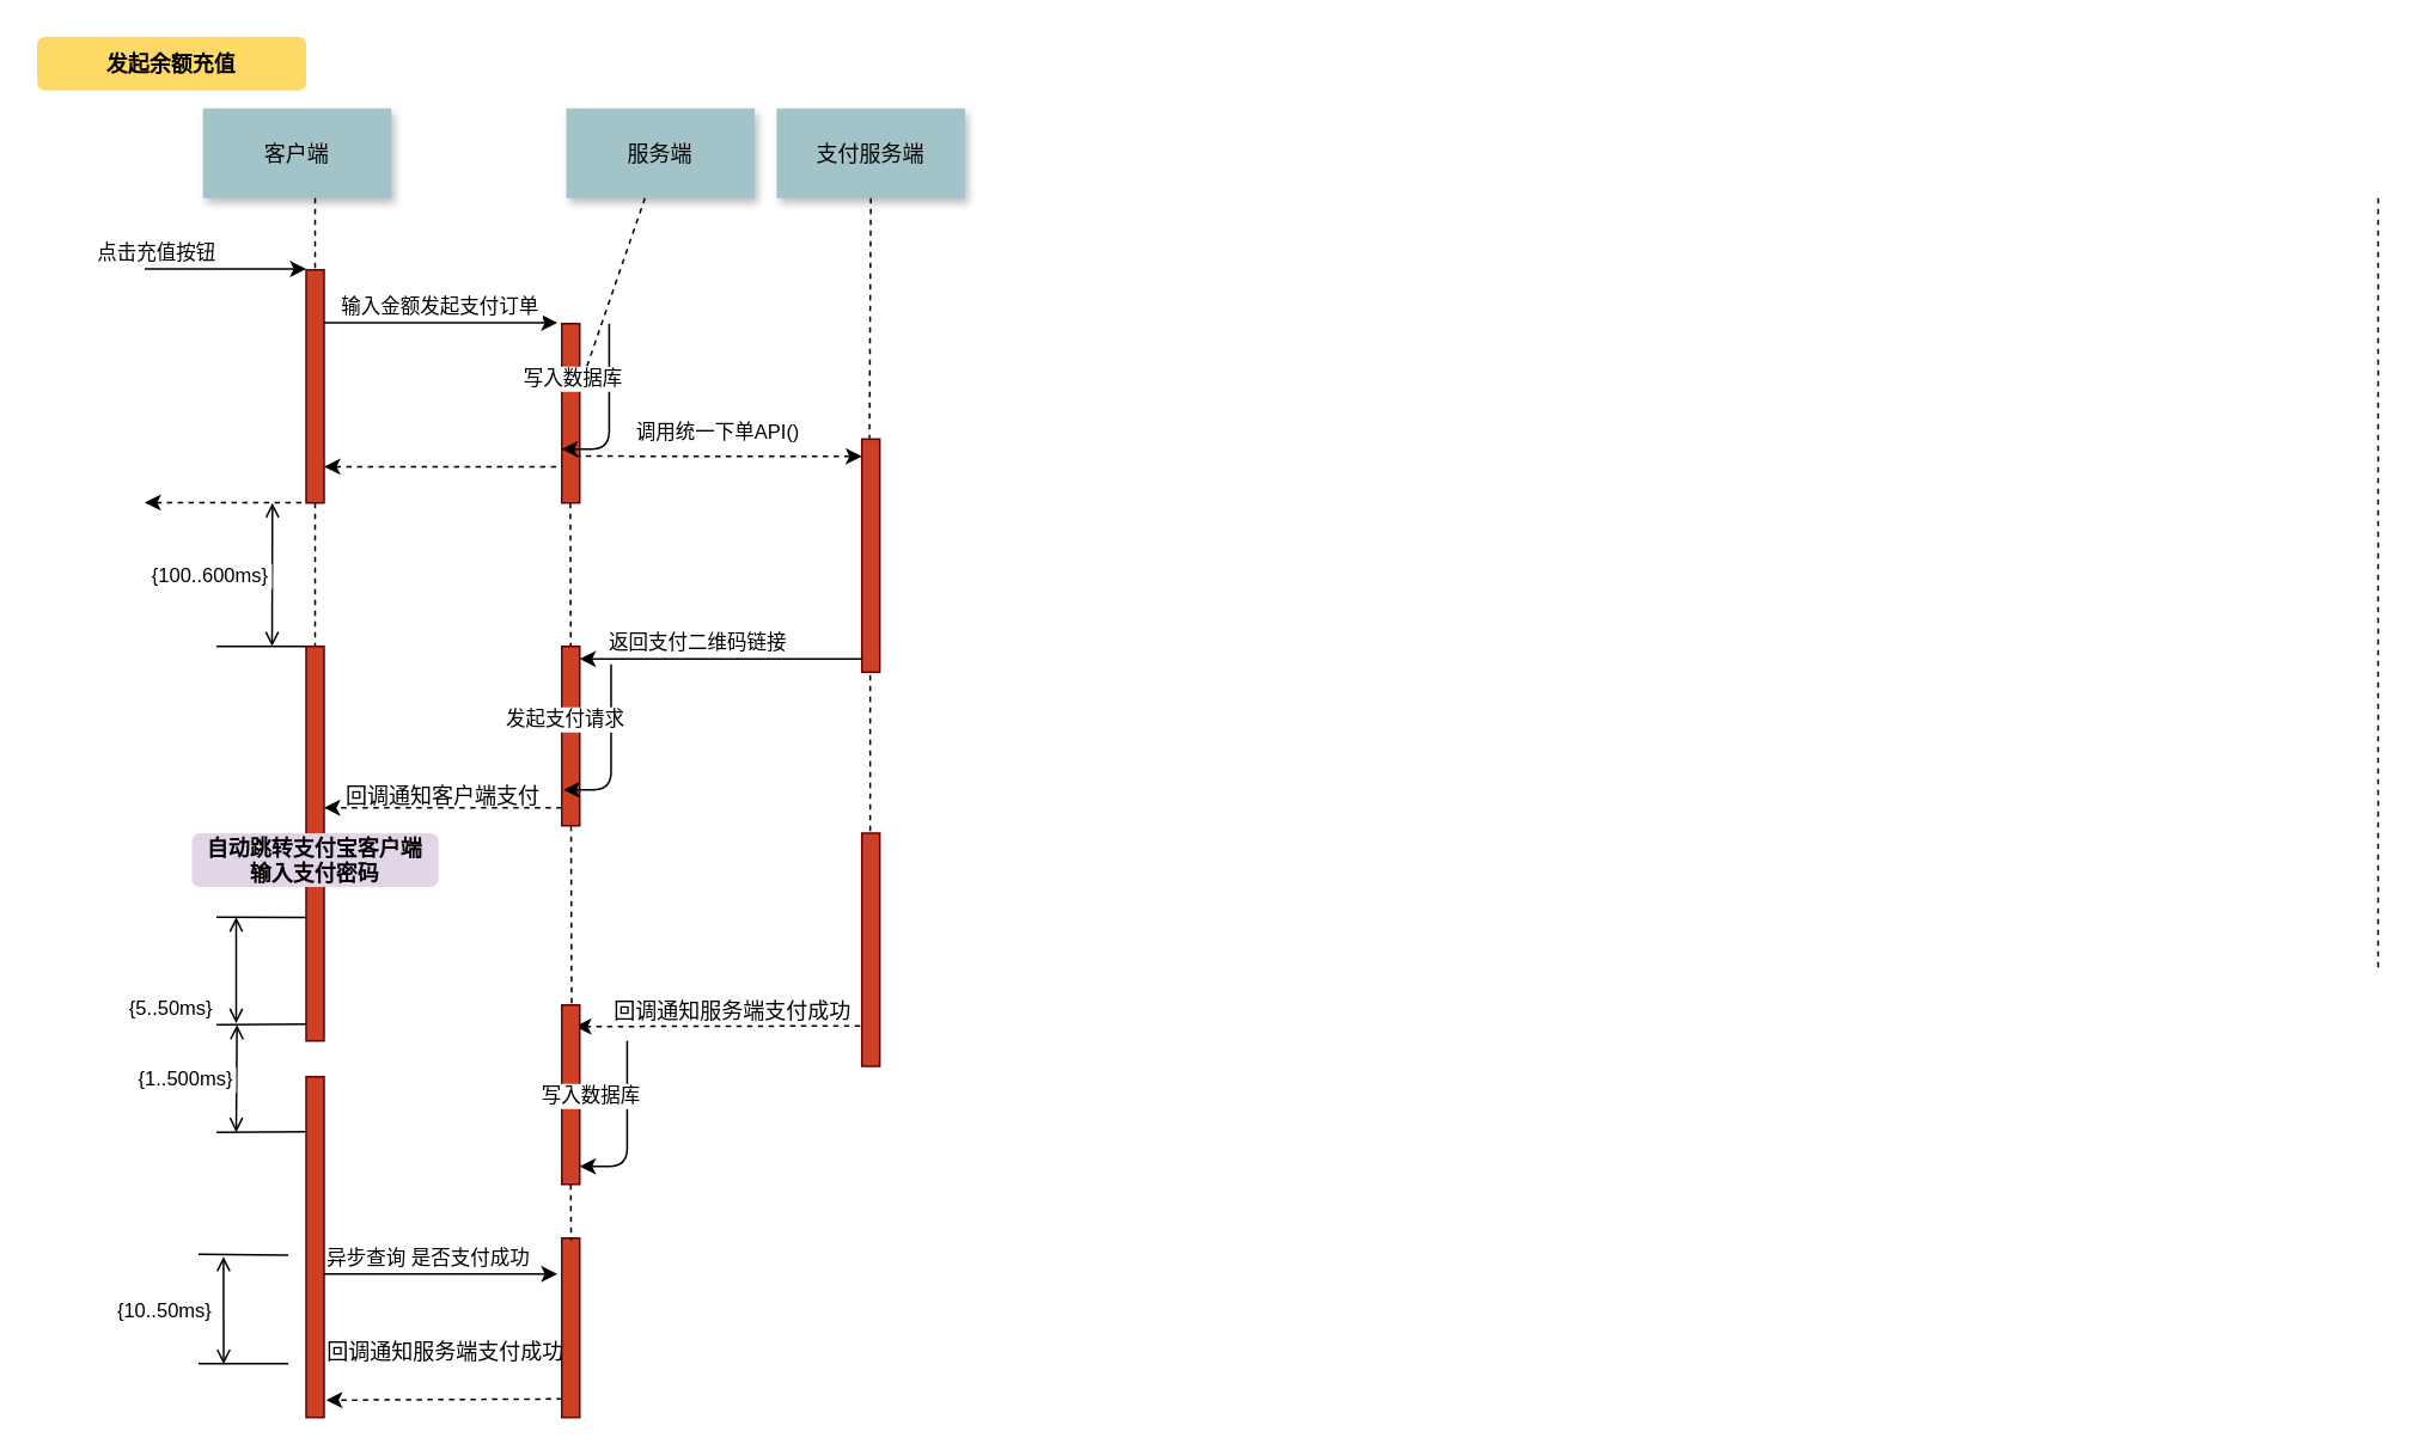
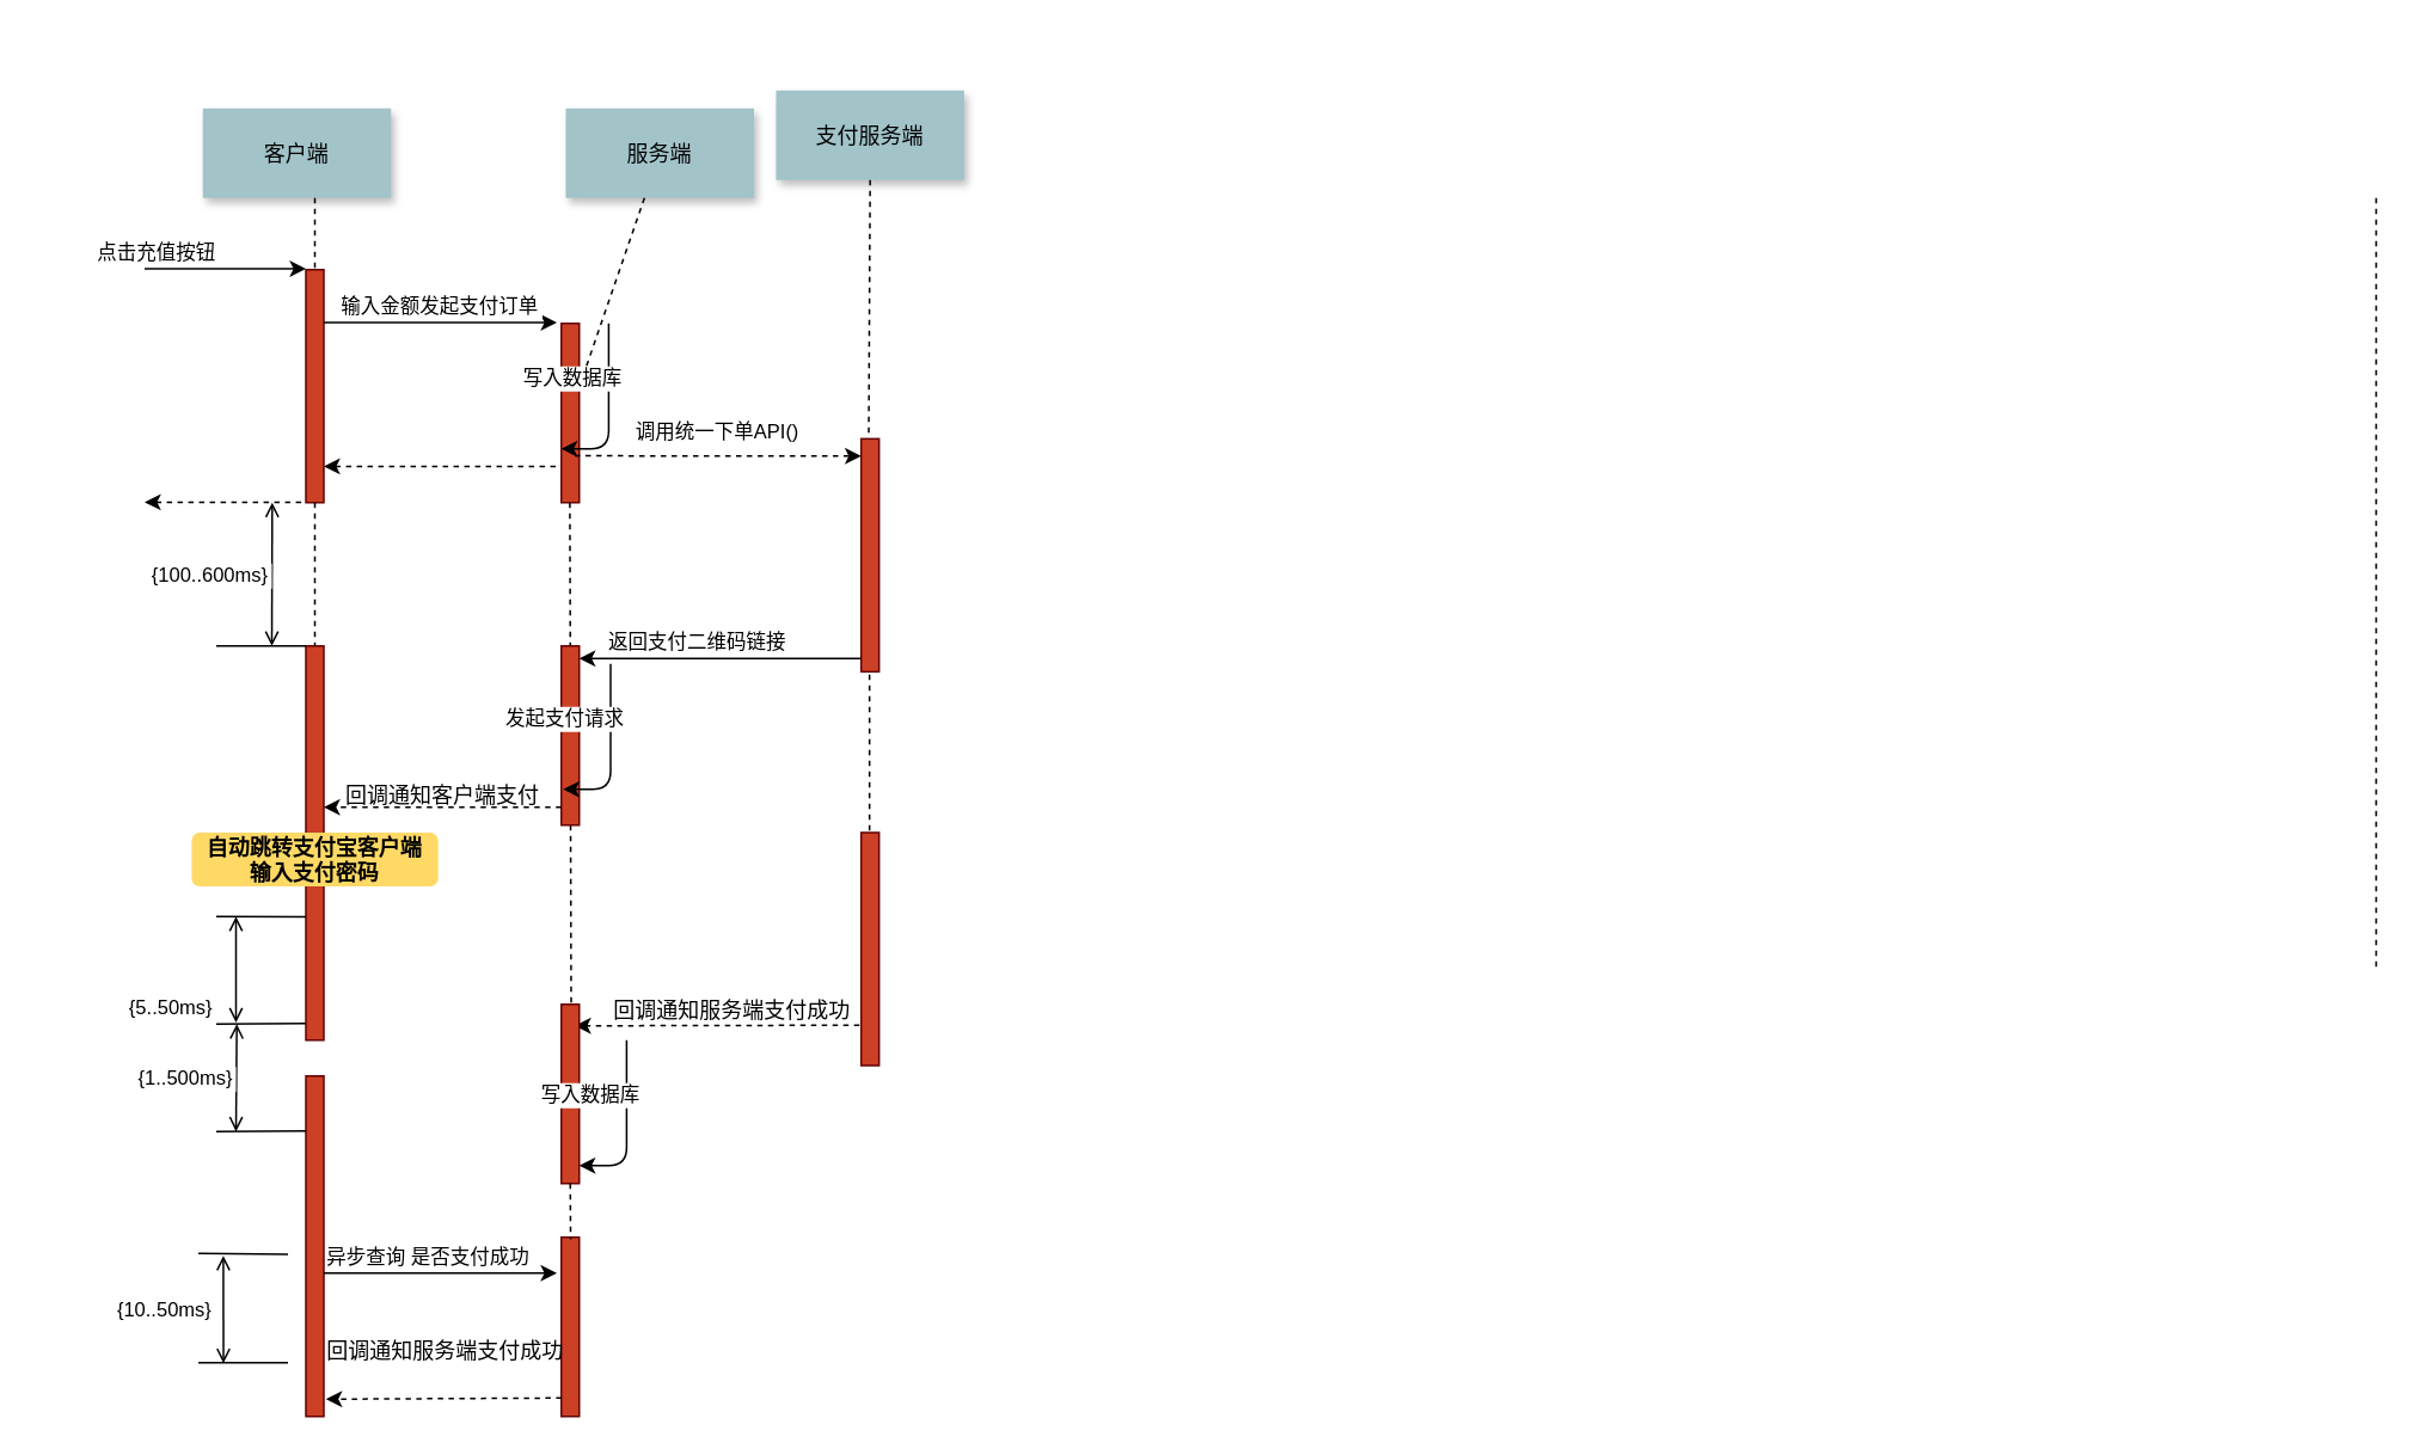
  <mxCell id="0" />
  <mxCell id="1" parent="0" />
  <mxCell id="2" value="" style="edgeStyle=none;endArrow=none;dashed=1" edge="1" parent="1"><mxGeometry x="543.511" y="369.697" width="100" height="100" as="geometry"><mxPoint x="484.44" y="310" as="sourcePoint" /><mxPoint x="484.44" y="494.167" as="targetPoint" /></mxGeometry></mxCell>
  <mxCell id="3" value="" style="fillColor=#CC4125;strokeColor=#660000" parent="1" vertex="1"><mxGeometry x="170" y="150" width="10" height="130" as="geometry" /></mxCell>
  <mxCell id="4" value="点击充值按钮 " style="edgeStyle=none;verticalLabelPosition=top;verticalAlign=bottom;labelPosition=left;align=right" parent="1" edge="1"><mxGeometry x="110" y="49.5" width="100" height="100" as="geometry"><mxPoint x="80" y="149.5" as="sourcePoint" /><mxPoint x="170" y="149.5" as="targetPoint" /></mxGeometry></mxCell>
  <mxCell id="5" value="客户端" style="shadow=1;fillColor=#A2C4C9;strokeColor=none" parent="1" vertex="1"><mxGeometry x="112.5" y="60" width="105" height="50" as="geometry" /></mxCell>
  <mxCell id="6" value="" style="fillColor=#CC4125;strokeColor=#660000" parent="1" vertex="1"><mxGeometry x="312.5" y="180" width="10" height="100" as="geometry" /></mxCell>
  <mxCell id="7" value="服务端" style="shadow=1;fillColor=#A2C4C9;strokeColor=none" parent="1" vertex="1"><mxGeometry x="315" y="60" width="105" height="50" as="geometry" /></mxCell>
  <mxCell id="8" value="" style="edgeStyle=none;endArrow=none;dashed=1" parent="1" source="7" target="6" edge="1"><mxGeometry x="272.335" y="165" width="100" height="100" as="geometry"><mxPoint x="317.259" y="110" as="sourcePoint" /><mxPoint x="317.576" y="165" as="targetPoint" /></mxGeometry></mxCell>
  <mxCell id="9" value="输入金额发起支付订单" style="edgeStyle=none;verticalLabelPosition=top;verticalAlign=bottom" parent="1" edge="1"><mxGeometry x="220" y="92" width="100" height="100" as="geometry"><mxPoint x="180" y="179.5" as="sourcePoint" /><mxPoint x="310" y="179.5" as="targetPoint" /></mxGeometry></mxCell>
  <mxCell id="10" value="" style="edgeStyle=none;verticalLabelPosition=top;verticalAlign=bottom;endArrow=none;startArrow=classic;dashed=1" parent="1" edge="1"><mxGeometry x="220" y="172.259" width="100" height="100" as="geometry"><mxPoint x="180" y="259.759" as="sourcePoint" /><mxPoint x="310" y="259.759" as="targetPoint" /></mxGeometry></mxCell>
  <mxCell id="11" value="" style="edgeStyle=none;verticalLabelPosition=top;verticalAlign=bottom;labelPosition=left;align=right;endArrow=none;startArrow=classic;dashed=1" parent="1" edge="1"><mxGeometry x="110" y="179.759" width="100" height="100" as="geometry"><mxPoint x="80" y="279.759" as="sourcePoint" /><mxPoint x="170" y="279.759" as="targetPoint" /></mxGeometry></mxCell>
  <mxCell id="12" value="调用统一下单API()" style="edgeStyle=none;verticalLabelPosition=top;verticalAlign=bottom;dashed=1;exitX=0.75;exitY=0.739;exitDx=0;exitDy=0;exitPerimeter=0;" parent="1" edge="1" source="6"><mxGeometry width="100" height="100" as="geometry"><mxPoint x="369.78" y="253.996" as="sourcePoint" /><mxPoint x="479.78" y="253.996" as="targetPoint" /><mxPoint y="-4" as="offset" /></mxGeometry></mxCell>
- <mxCell id="13" value="支付服务端" style="shadow=1;fillColor=#A2C4C9;strokeColor=none" parent="1" vertex="1"><mxGeometry x="432.284" y="60" width="105" height="50" as="geometry" /></mxCell>
+ <mxCell id="13" value="支付服务端" style="shadow=1;fillColor=#A2C4C9;strokeColor=none" parent="1" vertex="1"><mxGeometry x="432.284" y="50" width="105" height="50" as="geometry" /></mxCell>
  <mxCell id="14" value="" style="fillColor=#CC4125;strokeColor=#660000" parent="1" vertex="1"><mxGeometry x="479.784" y="244.394" width="10" height="130" as="geometry" /></mxCell>
  <mxCell id="15" value="" style="edgeStyle=elbowEdgeStyle;elbow=horizontal;endArrow=none;dashed=1" parent="1" source="5" target="3" edge="1"><mxGeometry x="230.0" y="310" width="100" height="100" as="geometry"><mxPoint x="200" y="410" as="sourcePoint" /><mxPoint x="300" y="310" as="targetPoint" /></mxGeometry></mxCell>
  <mxCell id="16" value="" style="fillColor=#CC4125;strokeColor=#660000" parent="1" vertex="1"><mxGeometry x="170" y="360" width="10" height="220" as="geometry" /></mxCell>
  <mxCell id="17" value="返回支付二维码链接" style="edgeStyle=elbowEdgeStyle;elbow=vertical;dashed=0;verticalLabelPosition=top;verticalAlign=bottom;align=right" parent="1" source="14" target="38" edge="1"><mxGeometry width="100" height="100" as="geometry"><mxPoint x="470" y="310" as="sourcePoint" /><mxPoint x="330" y="367" as="targetPoint" /><Array as="points" /><mxPoint x="39" as="offset" /></mxGeometry></mxCell>
  <mxCell id="18" value="" style="edgeStyle=none;dashed=1;endArrow=none" parent="1" source="3" target="16" edge="1"><mxGeometry x="50" y="300" width="100" height="100" as="geometry"><mxPoint x="20" y="400" as="sourcePoint" /><mxPoint x="120" y="300" as="targetPoint" /></mxGeometry></mxCell>
  <mxCell id="19" value="" style="edgeStyle=elbowEdgeStyle;elbow=vertical;endArrow=none" parent="1" source="16" edge="1"><mxGeometry x="60" y="310" width="100" height="100" as="geometry"><mxPoint x="30" y="410" as="sourcePoint" /><mxPoint x="120" y="360" as="targetPoint" /></mxGeometry></mxCell>
  <mxCell id="20" value="{100..600ms}" style="edgeStyle=elbowEdgeStyle;elbow=horizontal;startArrow=open;endArrow=open;labelPosition=left;align=right" parent="1" edge="1"><mxGeometry x="61.206" y="290" width="100" height="100" as="geometry"><mxPoint x="151.206" y="280" as="sourcePoint" /><mxPoint x="151.206" y="360" as="targetPoint" /></mxGeometry></mxCell>
  <mxCell id="21" value="" style="edgeStyle=elbowEdgeStyle;elbow=vertical;dashed=1;verticalLabelPosition=bottom;verticalAlign=top;exitX=-0.098;exitY=0.596;exitDx=0;exitDy=0;exitPerimeter=0;" parent="1" edge="1"><mxGeometry x="530" y="579.078" width="100" height="100" as="geometry"><mxPoint x="478.804" y="571.644" as="sourcePoint" /><mxPoint x="320" y="572" as="targetPoint" /><Array as="points"><mxPoint x="370" y="572" /><mxPoint x="480" y="572" /></Array></mxGeometry></mxCell>
  <mxCell id="22" value="" style="edgeStyle=none;endArrow=none;dashed=1" parent="1" edge="1"><mxGeometry x="1174.071" y="210" width="100" height="100" as="geometry"><mxPoint x="1325" y="110" as="sourcePoint" /><mxPoint x="1325" y="540" as="targetPoint" /></mxGeometry></mxCell>
  <mxCell id="23" value="" style="fillColor=#CC4125;strokeColor=#660000" parent="1" vertex="1"><mxGeometry x="170" y="600" width="10" height="190" as="geometry" /></mxCell>
- <mxCell id="24" value="发起余额充值" style="rounded=1;fontStyle=1;fillColor=#FFD966;strokeColor=none" parent="1" vertex="1"><mxGeometry x="20" y="20" width="150" height="30" as="geometry" /></mxCell>
- <mxCell id="25" value="自动跳转支付宝客户端&#10;输入支付密码" style="rounded=1;fontStyle=1;fillColor=#e1d5e7;strokeColor=none;" parent="1" vertex="1"><mxGeometry x="106.25" y="464.16" width="137.5" height="30" as="geometry" /></mxCell>
+ <mxCell id="25" value="自动跳转支付宝客户端&#10;输入支付密码" style="rounded=1;fontStyle=1;fillColor=#FFD966;strokeColor=none" parent="1" vertex="1"><mxGeometry x="106.25" y="464.16" width="137.5" height="30" as="geometry" /></mxCell>
  <mxCell id="26" value="" style="edgeStyle=elbowEdgeStyle;elbow=vertical;endArrow=none" parent="1" edge="1"><mxGeometry x="60.0" y="461.091" width="100" height="100" as="geometry"><mxPoint x="170" y="511.091" as="sourcePoint" /><mxPoint x="120" y="511.091" as="targetPoint" /></mxGeometry></mxCell>
  <mxCell id="27" value="" style="edgeStyle=elbowEdgeStyle;elbow=vertical;endArrow=none" parent="1" edge="1"><mxGeometry x="60" y="520.711" width="100" height="100" as="geometry"><mxPoint x="170" y="570.711" as="sourcePoint" /><mxPoint x="120" y="570.711" as="targetPoint" /></mxGeometry></mxCell>
  <mxCell id="28" value="" style="edgeStyle=elbowEdgeStyle;elbow=vertical;endArrow=none" parent="1" edge="1"><mxGeometry x="60.0" y="580.711" width="100" height="100" as="geometry"><mxPoint x="170" y="630.711" as="sourcePoint" /><mxPoint x="120" y="630.711" as="targetPoint" /></mxGeometry></mxCell>
  <mxCell id="29" value="" style="edgeStyle=elbowEdgeStyle;elbow=vertical;endArrow=none" parent="1" edge="1"><mxGeometry x="50.0" y="649.433" width="100" height="100" as="geometry"><mxPoint x="160" y="699.433" as="sourcePoint" /><mxPoint x="110" y="699.433" as="targetPoint" /></mxGeometry></mxCell>
  <mxCell id="30" value="" style="edgeStyle=elbowEdgeStyle;elbow=vertical;endArrow=none" parent="1" edge="1"><mxGeometry x="50.0" y="709.988" width="100" height="100" as="geometry"><mxPoint x="160" y="759.988" as="sourcePoint" /><mxPoint x="110" y="759.988" as="targetPoint" /></mxGeometry></mxCell>
  <mxCell id="31" value="{5..50ms}" style="edgeStyle=elbowEdgeStyle;elbow=horizontal;startArrow=open;endArrow=open;labelPosition=left;align=right" parent="1" edge="1"><mxGeometry y="21" width="100" height="100" as="geometry"><mxPoint x="131" y="511" as="sourcePoint" /><mxPoint x="131.447" y="570.167" as="targetPoint" /><mxPoint x="-11" y="21" as="offset" /></mxGeometry></mxCell>
  <mxCell id="32" value="{1..500ms}" style="edgeStyle=elbowEdgeStyle;elbow=horizontal;startArrow=open;endArrow=open;labelPosition=left;align=right" parent="1" edge="1"><mxGeometry x="42.894" y="581" width="100" height="100" as="geometry"><mxPoint x="131.447" y="571" as="sourcePoint" /><mxPoint x="131.447" y="631" as="targetPoint" /></mxGeometry></mxCell>
  <mxCell id="33" value="{10..50ms}" style="edgeStyle=elbowEdgeStyle;elbow=horizontal;startArrow=open;endArrow=open;labelPosition=left;align=right" parent="1" edge="1"><mxGeometry width="100" height="100" as="geometry"><mxPoint x="123.947" y="700.278" as="sourcePoint" /><mxPoint x="123.947" y="760.278" as="targetPoint" /><mxPoint x="-4.236" y="-0.278" as="offset" /></mxGeometry></mxCell>
  <mxCell id="34" value="" style="edgeStyle=none;endArrow=none;dashed=1;exitX=0.5;exitY=1;exitDx=0;exitDy=0;" edge="1" parent="1" source="13"><mxGeometry x="440.755" y="165.39" width="100" height="100" as="geometry"><mxPoint x="484" y="120" as="sourcePoint" /><mxPoint x="484" y="244" as="targetPoint" /></mxGeometry></mxCell>
  <mxCell id="35" value="" style="fillColor=#CC4125;strokeColor=#660000" vertex="1" parent="1"><mxGeometry x="479.784" y="464.164" width="10" height="130" as="geometry" /></mxCell>
  <mxCell id="36" value="" style="fillColor=#CC4125;strokeColor=#660000" vertex="1" parent="1"><mxGeometry x="312.5" y="560" width="10" height="100" as="geometry" /></mxCell>
  <mxCell id="37" value="" style="edgeStyle=none;endArrow=none;dashed=1;verticalAlign=bottom;" edge="1" parent="1" source="38"><mxGeometry x="376.331" y="339.697" width="100" height="100" as="geometry"><mxPoint x="317.26" y="280" as="sourcePoint" /><mxPoint x="318" y="560" as="targetPoint" /></mxGeometry></mxCell>
  <mxCell id="38" value="" style="fillColor=#CC4125;strokeColor=#660000" vertex="1" parent="1"><mxGeometry x="312.5" y="360" width="10" height="100" as="geometry" /></mxCell>
  <mxCell id="39" value="" style="edgeStyle=none;endArrow=none;dashed=1;entryX=0.5;entryY=0;entryDx=0;entryDy=0;" edge="1" parent="1" target="38"><mxGeometry x="376.331" y="339.697" width="100" height="100" as="geometry"><mxPoint x="317.26" y="280" as="sourcePoint" /><mxPoint x="317.5" y="560" as="targetPoint" /></mxGeometry></mxCell>
  <mxCell id="40" value="发起支付请求" style="edgeStyle=elbowEdgeStyle;elbow=vertical;dashed=0;verticalLabelPosition=top;verticalAlign=bottom;align=right;entryX=0.106;entryY=0.797;entryDx=0;entryDy=0;entryPerimeter=0;" edge="1" parent="1" target="38"><mxGeometry width="100" height="100" as="geometry"><mxPoint x="340" y="370" as="sourcePoint" /><mxPoint x="330" y="440" as="targetPoint" /><Array as="points"><mxPoint x="320" y="440" /><mxPoint x="270" y="407" /></Array><mxPoint x="23" y="5" as="offset" /></mxGeometry></mxCell>
  <mxCell id="41" value="" style="edgeStyle=elbowEdgeStyle;elbow=vertical;dashed=1;verticalLabelPosition=bottom;verticalAlign=top;exitX=-0.003;exitY=0.9;exitDx=0;exitDy=0;exitPerimeter=0;" edge="1" parent="1" source="38"><mxGeometry x="390" y="457.438" width="100" height="100" as="geometry"><mxPoint x="338.804" y="450.004" as="sourcePoint" /><mxPoint x="180" y="450.36" as="targetPoint" /><Array as="points" /></mxGeometry></mxCell>
  <mxCell id="42" value="回调通知客户端支付" style="text;align=left" vertex="1" parent="1"><mxGeometry x="190.56" y="430" width="89.44" height="26" as="geometry" /></mxCell>
  <mxCell id="43" value="回调通知服务端支付成功" style="text;align=left" vertex="1" parent="1"><mxGeometry x="340" y="550" width="89.44" height="26" as="geometry" /></mxCell>
  <mxCell id="44" value="写入数据库" style="edgeStyle=elbowEdgeStyle;elbow=vertical;dashed=0;verticalLabelPosition=top;verticalAlign=bottom;align=right;entryX=0.106;entryY=0.797;entryDx=0;entryDy=0;entryPerimeter=0;" edge="1" parent="1"><mxGeometry x="-1.06" y="-190" width="100" height="100" as="geometry"><mxPoint x="338.94" y="180" as="sourcePoint" /><mxPoint x="312.5" y="249.7" as="targetPoint" /><Array as="points"><mxPoint x="318.94" y="250" /><mxPoint x="268.94" y="217" /></Array><mxPoint x="23" y="5" as="offset" /></mxGeometry></mxCell>
  <mxCell id="45" value="写入数据库" style="edgeStyle=elbowEdgeStyle;elbow=vertical;dashed=0;verticalLabelPosition=top;verticalAlign=bottom;align=right;entryX=0.106;entryY=0.797;entryDx=0;entryDy=0;entryPerimeter=0;" edge="1" parent="1"><mxGeometry x="8.94" y="210" width="100" height="100" as="geometry"><mxPoint x="348.94" y="580" as="sourcePoint" /><mxPoint x="322.5" y="649.7" as="targetPoint" /><Array as="points"><mxPoint x="328.94" y="650" /><mxPoint x="278.94" y="617" /></Array><mxPoint x="23" y="5" as="offset" /></mxGeometry></mxCell>
  <mxCell id="46" value="异步查询 是否支付成功 " style="edgeStyle=none;verticalLabelPosition=top;verticalAlign=bottom" edge="1" parent="1"><mxGeometry width="100" height="100" as="geometry"><mxPoint x="180" y="710" as="sourcePoint" /><mxPoint x="310" y="710" as="targetPoint" /><mxPoint x="-5" as="offset" /></mxGeometry></mxCell>
  <mxCell id="47" value="" style="fillColor=#CC4125;strokeColor=#660000" vertex="1" parent="1"><mxGeometry x="312.5" y="690" width="10" height="100" as="geometry" /></mxCell>
  <mxCell id="48" value="回调通知服务端支付成功" style="text;align=left" vertex="1" parent="1"><mxGeometry x="180" y="740" width="89.44" height="26" as="geometry" /></mxCell>
  <mxCell id="49" value="" style="edgeStyle=elbowEdgeStyle;elbow=vertical;dashed=1;verticalLabelPosition=bottom;verticalAlign=top;exitX=0.01;exitY=0.897;exitDx=0;exitDy=0;exitPerimeter=0;" edge="1" parent="1" source="47"><mxGeometry x="391.2" y="787.438" width="100" height="100" as="geometry"><mxPoint x="310" y="780" as="sourcePoint" /><mxPoint x="181.2" y="780.36" as="targetPoint" /><Array as="points"><mxPoint x="231.2" y="780.36" /><mxPoint x="341.2" y="780.36" /></Array></mxGeometry></mxCell>
  <mxCell id="50" value="" style="edgeStyle=none;endArrow=none;dashed=1;verticalAlign=bottom;entryX=0.519;entryY=0.012;entryDx=0;entryDy=0;entryPerimeter=0;exitX=0.5;exitY=1;exitDx=0;exitDy=0;" edge="1" parent="1" source="36" target="47"><mxGeometry x="375.931" y="499.697" width="100" height="100" as="geometry"><mxPoint x="318" y="660" as="sourcePoint" /><mxPoint x="318" y="680" as="targetPoint" /></mxGeometry></mxCell>
